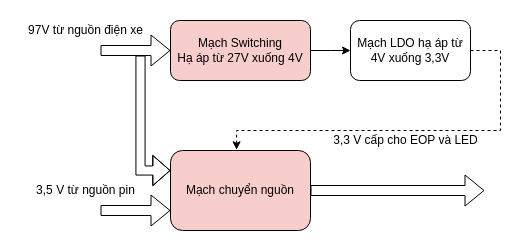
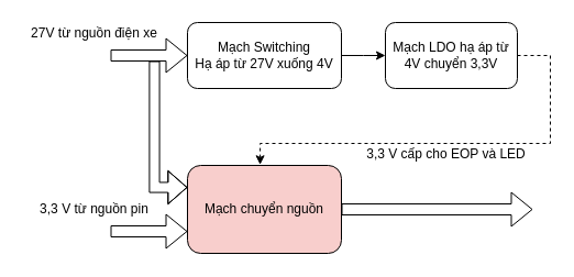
  <mxCell id="0" />
  <mxCell id="1" parent="0" />
  <mxCell id="2" value="" style="shape=flexArrow;endArrow=classic;html=1;rounded=0;" edge="1" parent="1"><mxGeometry width="50" height="50" relative="1" as="geometry"><mxPoint x="100" y="50" as="sourcePoint" /><mxPoint x="170" y="50" as="targetPoint" /></mxGeometry></mxCell>
  <mxCell id="3" value="" style="shape=flexArrow;endArrow=classic;html=1;rounded=0;" edge="1" parent="1"><mxGeometry width="50" height="50" relative="1" as="geometry"><mxPoint x="100" y="210" as="sourcePoint" /><mxPoint x="170" y="210" as="targetPoint" /></mxGeometry></mxCell>
  <mxCell id="4" style="edgeStyle=orthogonalEdgeStyle;rounded=0;orthogonalLoop=1;jettySize=auto;html=1;exitX=1;exitY=0.5;exitDx=0;exitDy=0;" edge="1" parent="1" source="5"><mxGeometry relative="1" as="geometry"><mxPoint x="350" y="50" as="targetPoint" /></mxGeometry></mxCell>
- <mxCell id="5" value="Mạch Switching&lt;br&gt;Hạ áp từ 27V xuống 4V" style="rounded=1;whiteSpace=wrap;html=1;fillColor=#f8cecc;" vertex="1" parent="1"><mxGeometry x="170" y="20" width="140" height="60" as="geometry" /></mxCell>
+ <mxCell id="5" value="Mạch Switching&lt;br&gt;Hạ áp từ 27V xuống 4V" style="rounded=1;whiteSpace=wrap;html=1;" vertex="1" parent="1"><mxGeometry x="170" y="20" width="140" height="60" as="geometry" /></mxCell>
  <mxCell id="6" value="" style="shape=flexArrow;endArrow=classic;html=1;rounded=0;width=9.143;endSize=5.394;entryX=0;entryY=0.25;entryDx=0;entryDy=0;" edge="1" parent="1" target="7"><mxGeometry width="50" height="50" relative="1" as="geometry"><mxPoint x="140" y="55" as="sourcePoint" /><mxPoint x="170" y="115" as="targetPoint" /><Array as="points"><mxPoint x="140" y="170" /></Array></mxGeometry></mxCell>
  <mxCell id="7" value="Mạch chuyển nguồn" style="rounded=1;whiteSpace=wrap;html=1;fillColor=#f8cecc;" vertex="1" parent="1"><mxGeometry x="170" y="150" width="140" height="80" as="geometry" /></mxCell>
  <mxCell id="8" style="edgeStyle=orthogonalEdgeStyle;rounded=0;orthogonalLoop=1;jettySize=auto;html=1;entryX=0.472;entryY=-0.009;entryDx=0;entryDy=0;entryPerimeter=0;dashed=1;" edge="1" parent="1" source="9" target="7"><mxGeometry relative="1" as="geometry"><mxPoint x="490" y="160" as="targetPoint" /><Array as="points"><mxPoint x="500" y="50" /><mxPoint x="500" y="130" /><mxPoint x="236" y="130" /></Array></mxGeometry></mxCell>
- <mxCell id="9" value="Mạch LDO hạ áp từ 4V xuống 3,3V" style="rounded=1;whiteSpace=wrap;html=1;" vertex="1" parent="1"><mxGeometry x="350" y="20" width="120" height="60" as="geometry" /></mxCell>
+ <mxCell id="9" value="Mạch LDO hạ áp từ 4V chuyển 3,3V" style="rounded=1;whiteSpace=wrap;html=1;" vertex="1" parent="1"><mxGeometry x="350" y="20" width="120" height="60" as="geometry" /></mxCell>
  <mxCell id="10" value="" style="shape=flexArrow;endArrow=classic;html=1;rounded=0;exitX=1;exitY=0.5;exitDx=0;exitDy=0;" edge="1" parent="1" source="7"><mxGeometry width="50" height="50" relative="1" as="geometry"><mxPoint x="374" y="189.71" as="sourcePoint" /><mxPoint x="484" y="190" as="targetPoint" /></mxGeometry></mxCell>
- <mxCell id="11" value="97V từ nguồn điện xe" style="text;html=1;resizable=0;autosize=1;align=center;verticalAlign=middle;points=[];fillColor=none;strokeColor=none;rounded=0;" vertex="1" parent="1"><mxGeometry x="20" y="20" width="130" height="20" as="geometry" /></mxCell>
- <mxCell id="12" value="3,5 V từ nguồn pin" style="text;html=1;resizable=0;autosize=1;align=center;verticalAlign=middle;points=[];fillColor=none;strokeColor=none;rounded=0;" vertex="1" parent="1"><mxGeometry x="30" y="180" width="110" height="20" as="geometry" /></mxCell>
+ <mxCell id="11" value="27V từ nguồn điện xe" style="text;html=1;resizable=0;autosize=1;align=center;verticalAlign=middle;points=[];fillColor=none;strokeColor=none;rounded=0;" vertex="1" parent="1"><mxGeometry x="20" y="20" width="130" height="20" as="geometry" /></mxCell>
+ <mxCell id="12" value="3,3 V từ nguồn pin" style="text;html=1;resizable=0;autosize=1;align=center;verticalAlign=middle;points=[];fillColor=none;strokeColor=none;rounded=0;" vertex="1" parent="1"><mxGeometry x="30" y="180" width="110" height="20" as="geometry" /></mxCell>
  <mxCell id="13" value="3,3 V cấp cho EOP và LED" style="text;html=1;resizable=0;autosize=1;align=center;verticalAlign=middle;points=[];fillColor=none;strokeColor=none;rounded=0;" vertex="1" parent="1"><mxGeometry x="325" y="130" width="160" height="20" as="geometry" /></mxCell>
